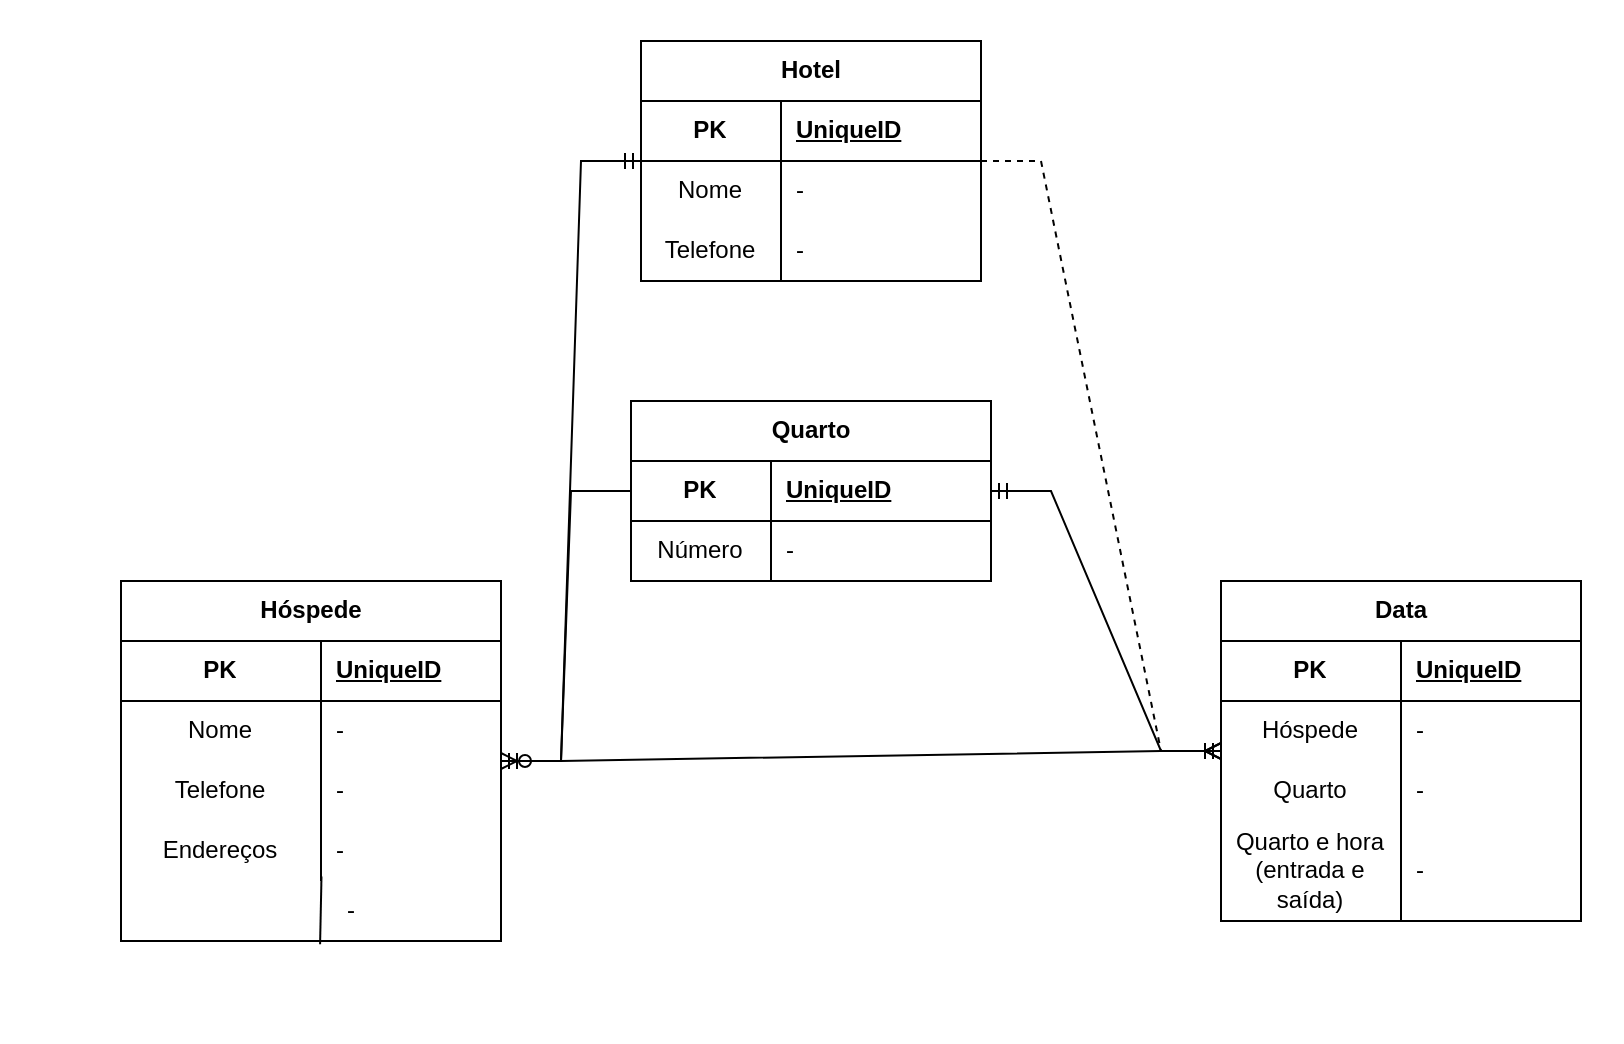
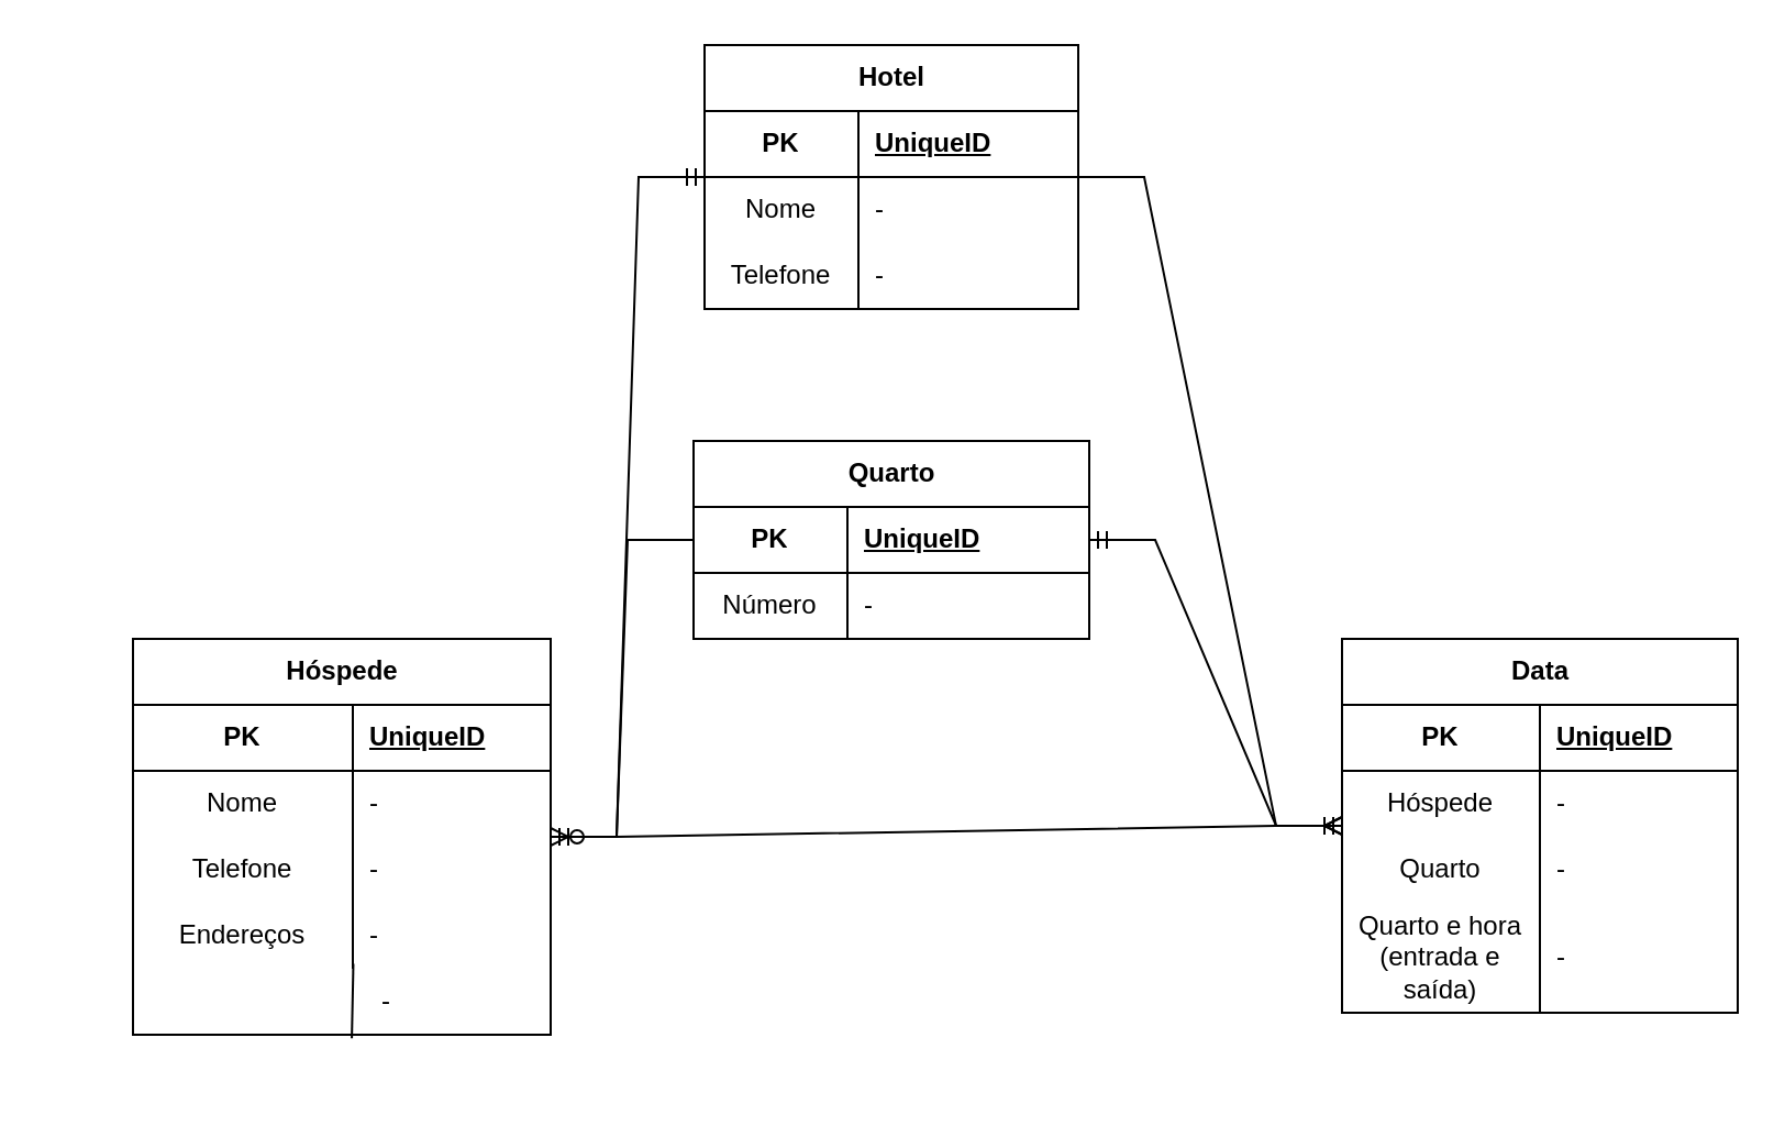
  <mxCell id="0" />
  <mxCell id="1" parent="0" />
  <mxCell id="2" value="Hóspede" style="shape=table;startSize=30;container=1;collapsible=1;childLayout=tableLayout;fixedRows=1;rowLines=0;fontStyle=1;align=center;resizeLast=1;html=1;" vertex="1" parent="1"><mxGeometry x="60" y="290" width="190" height="180" as="geometry" /></mxCell>
  <mxCell id="3" value="" style="shape=tableRow;horizontal=0;startSize=0;swimlaneHead=0;swimlaneBody=0;fillColor=none;collapsible=0;dropTarget=0;points=[[0,0.5],[1,0.5]];portConstraint=eastwest;top=0;left=0;right=0;bottom=1;" vertex="1" parent="2"><mxGeometry y="30" width="190" height="30" as="geometry" /></mxCell>
  <mxCell id="4" value="PK" style="shape=partialRectangle;connectable=0;fillColor=none;top=0;left=0;bottom=0;right=0;fontStyle=1;overflow=hidden;whiteSpace=wrap;html=1;" vertex="1" parent="3"><mxGeometry width="100" height="30" as="geometry"><mxRectangle width="100" height="30" as="alternateBounds" /></mxGeometry></mxCell>
  <mxCell id="5" value="UniqueID" style="shape=partialRectangle;connectable=0;fillColor=none;top=0;left=0;bottom=0;right=0;align=left;spacingLeft=6;fontStyle=5;overflow=hidden;whiteSpace=wrap;html=1;" vertex="1" parent="3"><mxGeometry x="100" width="90" height="30" as="geometry"><mxRectangle width="90" height="30" as="alternateBounds" /></mxGeometry></mxCell>
  <mxCell id="6" value="" style="shape=tableRow;horizontal=0;startSize=0;swimlaneHead=0;swimlaneBody=0;fillColor=none;collapsible=0;dropTarget=0;points=[[0,0.5],[1,0.5]];portConstraint=eastwest;top=0;left=0;right=0;bottom=0;" vertex="1" parent="2"><mxGeometry y="60" width="190" height="30" as="geometry" /></mxCell>
  <mxCell id="7" value="Nome" style="shape=partialRectangle;connectable=0;fillColor=none;top=0;left=0;bottom=0;right=0;editable=1;overflow=hidden;whiteSpace=wrap;html=1;" vertex="1" parent="6"><mxGeometry width="100" height="30" as="geometry"><mxRectangle width="100" height="30" as="alternateBounds" /></mxGeometry></mxCell>
  <mxCell id="8" value="-" style="shape=partialRectangle;connectable=0;fillColor=none;top=0;left=0;bottom=0;right=0;align=left;spacingLeft=6;overflow=hidden;whiteSpace=wrap;html=1;" vertex="1" parent="6"><mxGeometry x="100" width="90" height="30" as="geometry"><mxRectangle width="90" height="30" as="alternateBounds" /></mxGeometry></mxCell>
  <mxCell id="9" value="" style="shape=tableRow;horizontal=0;startSize=0;swimlaneHead=0;swimlaneBody=0;fillColor=none;collapsible=0;dropTarget=0;points=[[0,0.5],[1,0.5]];portConstraint=eastwest;top=0;left=0;right=0;bottom=0;" vertex="1" parent="2"><mxGeometry y="90" width="190" height="30" as="geometry" /></mxCell>
  <mxCell id="10" value="Telefone" style="shape=partialRectangle;connectable=0;fillColor=none;top=0;left=0;bottom=0;right=0;editable=1;overflow=hidden;whiteSpace=wrap;html=1;" vertex="1" parent="9"><mxGeometry width="100" height="30" as="geometry"><mxRectangle width="100" height="30" as="alternateBounds" /></mxGeometry></mxCell>
  <mxCell id="11" value="-" style="shape=partialRectangle;connectable=0;fillColor=none;top=0;left=0;bottom=0;right=0;align=left;spacingLeft=6;overflow=hidden;whiteSpace=wrap;html=1;" vertex="1" parent="9"><mxGeometry x="100" width="90" height="30" as="geometry"><mxRectangle width="90" height="30" as="alternateBounds" /></mxGeometry></mxCell>
  <mxCell id="12" value="" style="shape=tableRow;horizontal=0;startSize=0;swimlaneHead=0;swimlaneBody=0;fillColor=none;collapsible=0;dropTarget=0;points=[[0,0.5],[1,0.5]];portConstraint=eastwest;top=0;left=0;right=0;bottom=0;" vertex="1" parent="2"><mxGeometry y="120" width="190" height="30" as="geometry" /></mxCell>
  <mxCell id="13" value="Endereços" style="shape=partialRectangle;connectable=0;fillColor=none;top=0;left=0;bottom=0;right=0;editable=1;overflow=hidden;whiteSpace=wrap;html=1;" vertex="1" parent="12"><mxGeometry width="100" height="30" as="geometry"><mxRectangle width="100" height="30" as="alternateBounds" /></mxGeometry></mxCell>
  <mxCell id="14" value="-" style="shape=partialRectangle;connectable=0;fillColor=none;top=0;left=0;bottom=0;right=0;align=left;spacingLeft=6;overflow=hidden;whiteSpace=wrap;html=1;" vertex="1" parent="12"><mxGeometry x="100" width="90" height="30" as="geometry"><mxRectangle width="90" height="30" as="alternateBounds" /></mxGeometry></mxCell>
  <mxCell id="15" value="Hotel" style="shape=table;startSize=30;container=1;collapsible=1;childLayout=tableLayout;fixedRows=1;rowLines=0;fontStyle=1;align=center;resizeLast=1;html=1;" vertex="1" parent="1"><mxGeometry x="320" y="20" width="170" height="120" as="geometry" /></mxCell>
  <mxCell id="16" value="" style="shape=tableRow;horizontal=0;startSize=0;swimlaneHead=0;swimlaneBody=0;fillColor=none;collapsible=0;dropTarget=0;points=[[0,0.5],[1,0.5]];portConstraint=eastwest;top=0;left=0;right=0;bottom=1;" vertex="1" parent="15"><mxGeometry y="30" width="170" height="30" as="geometry" /></mxCell>
  <mxCell id="17" value="PK" style="shape=partialRectangle;connectable=0;fillColor=none;top=0;left=0;bottom=0;right=0;fontStyle=1;overflow=hidden;whiteSpace=wrap;html=1;" vertex="1" parent="16"><mxGeometry width="70" height="30" as="geometry"><mxRectangle width="70" height="30" as="alternateBounds" /></mxGeometry></mxCell>
  <mxCell id="18" value="UniqueID" style="shape=partialRectangle;connectable=0;fillColor=none;top=0;left=0;bottom=0;right=0;align=left;spacingLeft=6;fontStyle=5;overflow=hidden;whiteSpace=wrap;html=1;" vertex="1" parent="16"><mxGeometry x="70" width="100" height="30" as="geometry"><mxRectangle width="100" height="30" as="alternateBounds" /></mxGeometry></mxCell>
  <mxCell id="19" value="" style="shape=tableRow;horizontal=0;startSize=0;swimlaneHead=0;swimlaneBody=0;fillColor=none;collapsible=0;dropTarget=0;points=[[0,0.5],[1,0.5]];portConstraint=eastwest;top=0;left=0;right=0;bottom=0;" vertex="1" parent="15"><mxGeometry y="60" width="170" height="30" as="geometry" /></mxCell>
  <mxCell id="20" value="Nome" style="shape=partialRectangle;connectable=0;fillColor=none;top=0;left=0;bottom=0;right=0;editable=1;overflow=hidden;whiteSpace=wrap;html=1;" vertex="1" parent="19"><mxGeometry width="70" height="30" as="geometry"><mxRectangle width="70" height="30" as="alternateBounds" /></mxGeometry></mxCell>
  <mxCell id="21" value="-" style="shape=partialRectangle;connectable=0;fillColor=none;top=0;left=0;bottom=0;right=0;align=left;spacingLeft=6;overflow=hidden;whiteSpace=wrap;html=1;" vertex="1" parent="19"><mxGeometry x="70" width="100" height="30" as="geometry"><mxRectangle width="100" height="30" as="alternateBounds" /></mxGeometry></mxCell>
  <mxCell id="22" value="" style="shape=tableRow;horizontal=0;startSize=0;swimlaneHead=0;swimlaneBody=0;fillColor=none;collapsible=0;dropTarget=0;points=[[0,0.5],[1,0.5]];portConstraint=eastwest;top=0;left=0;right=0;bottom=0;" vertex="1" parent="15"><mxGeometry y="90" width="170" height="30" as="geometry" /></mxCell>
  <mxCell id="23" value="Telefone" style="shape=partialRectangle;connectable=0;fillColor=none;top=0;left=0;bottom=0;right=0;editable=1;overflow=hidden;whiteSpace=wrap;html=1;" vertex="1" parent="22"><mxGeometry width="70" height="30" as="geometry"><mxRectangle width="70" height="30" as="alternateBounds" /></mxGeometry></mxCell>
  <mxCell id="24" value="-" style="shape=partialRectangle;connectable=0;fillColor=none;top=0;left=0;bottom=0;right=0;align=left;spacingLeft=6;overflow=hidden;whiteSpace=wrap;html=1;" vertex="1" parent="22"><mxGeometry x="70" width="100" height="30" as="geometry"><mxRectangle width="100" height="30" as="alternateBounds" /></mxGeometry></mxCell>
  <mxCell id="25" value="Quarto" style="shape=table;startSize=30;container=1;collapsible=1;childLayout=tableLayout;fixedRows=1;rowLines=0;fontStyle=1;align=center;resizeLast=1;html=1;" vertex="1" parent="1"><mxGeometry x="315" y="200" width="180" height="90" as="geometry" /></mxCell>
  <mxCell id="26" value="" style="shape=tableRow;horizontal=0;startSize=0;swimlaneHead=0;swimlaneBody=0;fillColor=none;collapsible=0;dropTarget=0;points=[[0,0.5],[1,0.5]];portConstraint=eastwest;top=0;left=0;right=0;bottom=1;" vertex="1" parent="25"><mxGeometry y="30" width="180" height="30" as="geometry" /></mxCell>
  <mxCell id="27" value="PK" style="shape=partialRectangle;connectable=0;fillColor=none;top=0;left=0;bottom=0;right=0;fontStyle=1;overflow=hidden;whiteSpace=wrap;html=1;" vertex="1" parent="26"><mxGeometry width="70" height="30" as="geometry"><mxRectangle width="70" height="30" as="alternateBounds" /></mxGeometry></mxCell>
  <mxCell id="28" value="UniqueID" style="shape=partialRectangle;connectable=0;fillColor=none;top=0;left=0;bottom=0;right=0;align=left;spacingLeft=6;fontStyle=5;overflow=hidden;whiteSpace=wrap;html=1;" vertex="1" parent="26"><mxGeometry x="70" width="110" height="30" as="geometry"><mxRectangle width="110" height="30" as="alternateBounds" /></mxGeometry></mxCell>
  <mxCell id="29" value="" style="shape=tableRow;horizontal=0;startSize=0;swimlaneHead=0;swimlaneBody=0;fillColor=none;collapsible=0;dropTarget=0;points=[[0,0.5],[1,0.5]];portConstraint=eastwest;top=0;left=0;right=0;bottom=0;" vertex="1" parent="25"><mxGeometry y="60" width="180" height="30" as="geometry" /></mxCell>
  <mxCell id="30" value="Número" style="shape=partialRectangle;connectable=0;fillColor=none;top=0;left=0;bottom=0;right=0;editable=1;overflow=hidden;whiteSpace=wrap;html=1;" vertex="1" parent="29"><mxGeometry width="70" height="30" as="geometry"><mxRectangle width="70" height="30" as="alternateBounds" /></mxGeometry></mxCell>
  <mxCell id="31" value="-" style="shape=partialRectangle;connectable=0;fillColor=none;top=0;left=0;bottom=0;right=0;align=left;spacingLeft=6;overflow=hidden;whiteSpace=wrap;html=1;" vertex="1" parent="29"><mxGeometry x="70" width="110" height="30" as="geometry"><mxRectangle width="110" height="30" as="alternateBounds" /></mxGeometry></mxCell>
  <mxCell id="32" value="Data" style="shape=table;startSize=30;container=1;collapsible=1;childLayout=tableLayout;fixedRows=1;rowLines=0;fontStyle=1;align=center;resizeLast=1;html=1;" vertex="1" parent="1"><mxGeometry x="610" y="290" width="180" height="170" as="geometry" /></mxCell>
  <mxCell id="33" value="" style="shape=tableRow;horizontal=0;startSize=0;swimlaneHead=0;swimlaneBody=0;fillColor=none;collapsible=0;dropTarget=0;points=[[0,0.5],[1,0.5]];portConstraint=eastwest;top=0;left=0;right=0;bottom=1;" vertex="1" parent="32"><mxGeometry y="30" width="180" height="30" as="geometry" /></mxCell>
  <mxCell id="34" value="PK" style="shape=partialRectangle;connectable=0;fillColor=none;top=0;left=0;bottom=0;right=0;fontStyle=1;overflow=hidden;whiteSpace=wrap;html=1;" vertex="1" parent="33"><mxGeometry width="90" height="30" as="geometry"><mxRectangle width="90" height="30" as="alternateBounds" /></mxGeometry></mxCell>
  <mxCell id="35" value="UniqueID" style="shape=partialRectangle;connectable=0;fillColor=none;top=0;left=0;bottom=0;right=0;align=left;spacingLeft=6;fontStyle=5;overflow=hidden;whiteSpace=wrap;html=1;" vertex="1" parent="33"><mxGeometry x="90" width="90" height="30" as="geometry"><mxRectangle width="90" height="30" as="alternateBounds" /></mxGeometry></mxCell>
  <mxCell id="36" value="" style="shape=tableRow;horizontal=0;startSize=0;swimlaneHead=0;swimlaneBody=0;fillColor=none;collapsible=0;dropTarget=0;points=[[0,0.5],[1,0.5]];portConstraint=eastwest;top=0;left=0;right=0;bottom=0;" vertex="1" parent="32"><mxGeometry y="60" width="180" height="30" as="geometry" /></mxCell>
  <mxCell id="37" value="Hóspede" style="shape=partialRectangle;connectable=0;fillColor=none;top=0;left=0;bottom=0;right=0;editable=1;overflow=hidden;whiteSpace=wrap;html=1;" vertex="1" parent="36"><mxGeometry width="90" height="30" as="geometry"><mxRectangle width="90" height="30" as="alternateBounds" /></mxGeometry></mxCell>
  <mxCell id="38" value="-" style="shape=partialRectangle;connectable=0;fillColor=none;top=0;left=0;bottom=0;right=0;align=left;spacingLeft=6;overflow=hidden;whiteSpace=wrap;html=1;" vertex="1" parent="36"><mxGeometry x="90" width="90" height="30" as="geometry"><mxRectangle width="90" height="30" as="alternateBounds" /></mxGeometry></mxCell>
  <mxCell id="39" value="" style="shape=tableRow;horizontal=0;startSize=0;swimlaneHead=0;swimlaneBody=0;fillColor=none;collapsible=0;dropTarget=0;points=[[0,0.5],[1,0.5]];portConstraint=eastwest;top=0;left=0;right=0;bottom=0;" vertex="1" parent="32"><mxGeometry y="90" width="180" height="30" as="geometry" /></mxCell>
  <mxCell id="40" value="Quarto" style="shape=partialRectangle;connectable=0;fillColor=none;top=0;left=0;bottom=0;right=0;editable=1;overflow=hidden;whiteSpace=wrap;html=1;" vertex="1" parent="39"><mxGeometry width="90" height="30" as="geometry"><mxRectangle width="90" height="30" as="alternateBounds" /></mxGeometry></mxCell>
  <mxCell id="41" value="-" style="shape=partialRectangle;connectable=0;fillColor=none;top=0;left=0;bottom=0;right=0;align=left;spacingLeft=6;overflow=hidden;whiteSpace=wrap;html=1;" vertex="1" parent="39"><mxGeometry x="90" width="90" height="30" as="geometry"><mxRectangle width="90" height="30" as="alternateBounds" /></mxGeometry></mxCell>
  <mxCell id="42" value="" style="shape=tableRow;horizontal=0;startSize=0;swimlaneHead=0;swimlaneBody=0;fillColor=none;collapsible=0;dropTarget=0;points=[[0,0.5],[1,0.5]];portConstraint=eastwest;top=0;left=0;right=0;bottom=0;" vertex="1" parent="32"><mxGeometry y="120" width="180" height="50" as="geometry" /></mxCell>
  <mxCell id="43" value="Quarto e hora (entrada e saída)" style="shape=partialRectangle;connectable=0;fillColor=none;top=0;left=0;bottom=0;right=0;editable=1;overflow=hidden;whiteSpace=wrap;html=1;" vertex="1" parent="42"><mxGeometry width="90" height="50" as="geometry"><mxRectangle width="90" height="50" as="alternateBounds" /></mxGeometry></mxCell>
  <mxCell id="44" value="-" style="shape=partialRectangle;connectable=0;fillColor=none;top=0;left=0;bottom=0;right=0;align=left;spacingLeft=6;overflow=hidden;whiteSpace=wrap;html=1;" vertex="1" parent="42"><mxGeometry x="90" width="90" height="50" as="geometry"><mxRectangle width="90" height="50" as="alternateBounds" /></mxGeometry></mxCell>
  <mxCell id="45" value="" style="endArrow=none;html=1;rounded=0;exitX=-0.015;exitY=1.053;exitDx=0;exitDy=0;entryX=0.008;entryY=-0.074;entryDx=0;entryDy=0;entryPerimeter=0;exitPerimeter=0;" edge="1" parent="1" source="46" target="46"><mxGeometry width="50" height="50" relative="1" as="geometry"><mxPoint x="130" y="478" as="sourcePoint" /><mxPoint x="130" y="450" as="targetPoint" /></mxGeometry></mxCell>
  <mxCell id="46" value="-" style="text;html=1;align=center;verticalAlign=middle;resizable=0;points=[];autosize=1;strokeColor=none;fillColor=none;" vertex="1" parent="1"><mxGeometry x="160" y="440" width="30" height="30" as="geometry" /></mxCell>
  <mxCell id="47" value="" style="edgeStyle=entityRelationEdgeStyle;fontSize=12;html=1;endArrow=ERzeroToMany;startArrow=ERmandOne;rounded=0;" edge="1" parent="1" source="15" target="2"><mxGeometry width="100" height="100" relative="1" as="geometry"><mxPoint x="140" y="130" as="sourcePoint" /><mxPoint x="240" y="30" as="targetPoint" /></mxGeometry></mxCell>
  <mxCell id="48" value="" style="edgeStyle=entityRelationEdgeStyle;fontSize=12;html=1;endArrow=ERmandOne;startArrow=ERmandOne;rounded=0;" edge="1" parent="1" source="25" target="32"><mxGeometry width="100" height="100" relative="1" as="geometry"><mxPoint x="480" y="400" as="sourcePoint" /><mxPoint x="580" y="300" as="targetPoint" /></mxGeometry></mxCell>
  <mxCell id="49" value="" style="edgeStyle=entityRelationEdgeStyle;fontSize=12;html=1;endArrow=ERoneToMany;startArrow=ERmandOne;rounded=0;" edge="1" parent="1" source="2" target="32"><mxGeometry width="100" height="100" relative="1" as="geometry"><mxPoint x="290" y="480" as="sourcePoint" /><mxPoint x="390" y="380" as="targetPoint" /><Array as="points"><mxPoint x="20" y="500" /></Array></mxGeometry></mxCell>
- <mxCell id="50" value="" style="edgeStyle=entityRelationEdgeStyle;fontSize=12;html=1;endArrow=ERoneToMany;rounded=0;dashed=1;" edge="1" parent="1" source="15" target="32"><mxGeometry width="100" height="100" relative="1" as="geometry"><mxPoint x="560" y="220" as="sourcePoint" /><mxPoint x="660" y="120" as="targetPoint" /></mxGeometry></mxCell>
+ <mxCell id="50" value="" style="edgeStyle=entityRelationEdgeStyle;fontSize=12;html=1;endArrow=ERoneToMany;rounded=0;" edge="1" parent="1" source="15" target="32"><mxGeometry width="100" height="100" relative="1" as="geometry"><mxPoint x="560" y="220" as="sourcePoint" /><mxPoint x="660" y="120" as="targetPoint" /></mxGeometry></mxCell>
  <mxCell id="51" value="" style="edgeStyle=entityRelationEdgeStyle;fontSize=12;html=1;endArrow=ERmandOne;rounded=0;" edge="1" parent="1" source="25" target="2"><mxGeometry width="100" height="100" relative="1" as="geometry"><mxPoint x="200" y="340" as="sourcePoint" /><mxPoint x="300" y="240" as="targetPoint" /></mxGeometry></mxCell>
